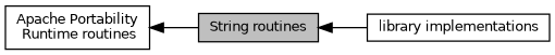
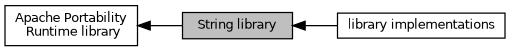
  digraph {
    rankdir=LR
    node [color=black fillcolor=white fontname=Helvetica fontsize=10 shape=record style=filled]
    edge [dir=back fontname=Helvetica fontsize=10 labelfontname=Helvetica labelfontsize=10 shape=plaintext style=solid]
-   n1 [fillcolor=grey75 fontcolor=black height=0.2 label="String routines" width=0.4]
+   n1 [fillcolor=grey75 fontcolor=black height=0.2 label="String library" width=0.4]
    n2 [height=0.2 label="library implementations" width=0.4]
-   n3 [height=0.2 label="Apache Portability\l Runtime routines" width=0.4]
+   n3 [height=0.2 label="Apache Portability\l Runtime library" width=0.4]
    n1 -> n2
    n3 -> n1
  }
